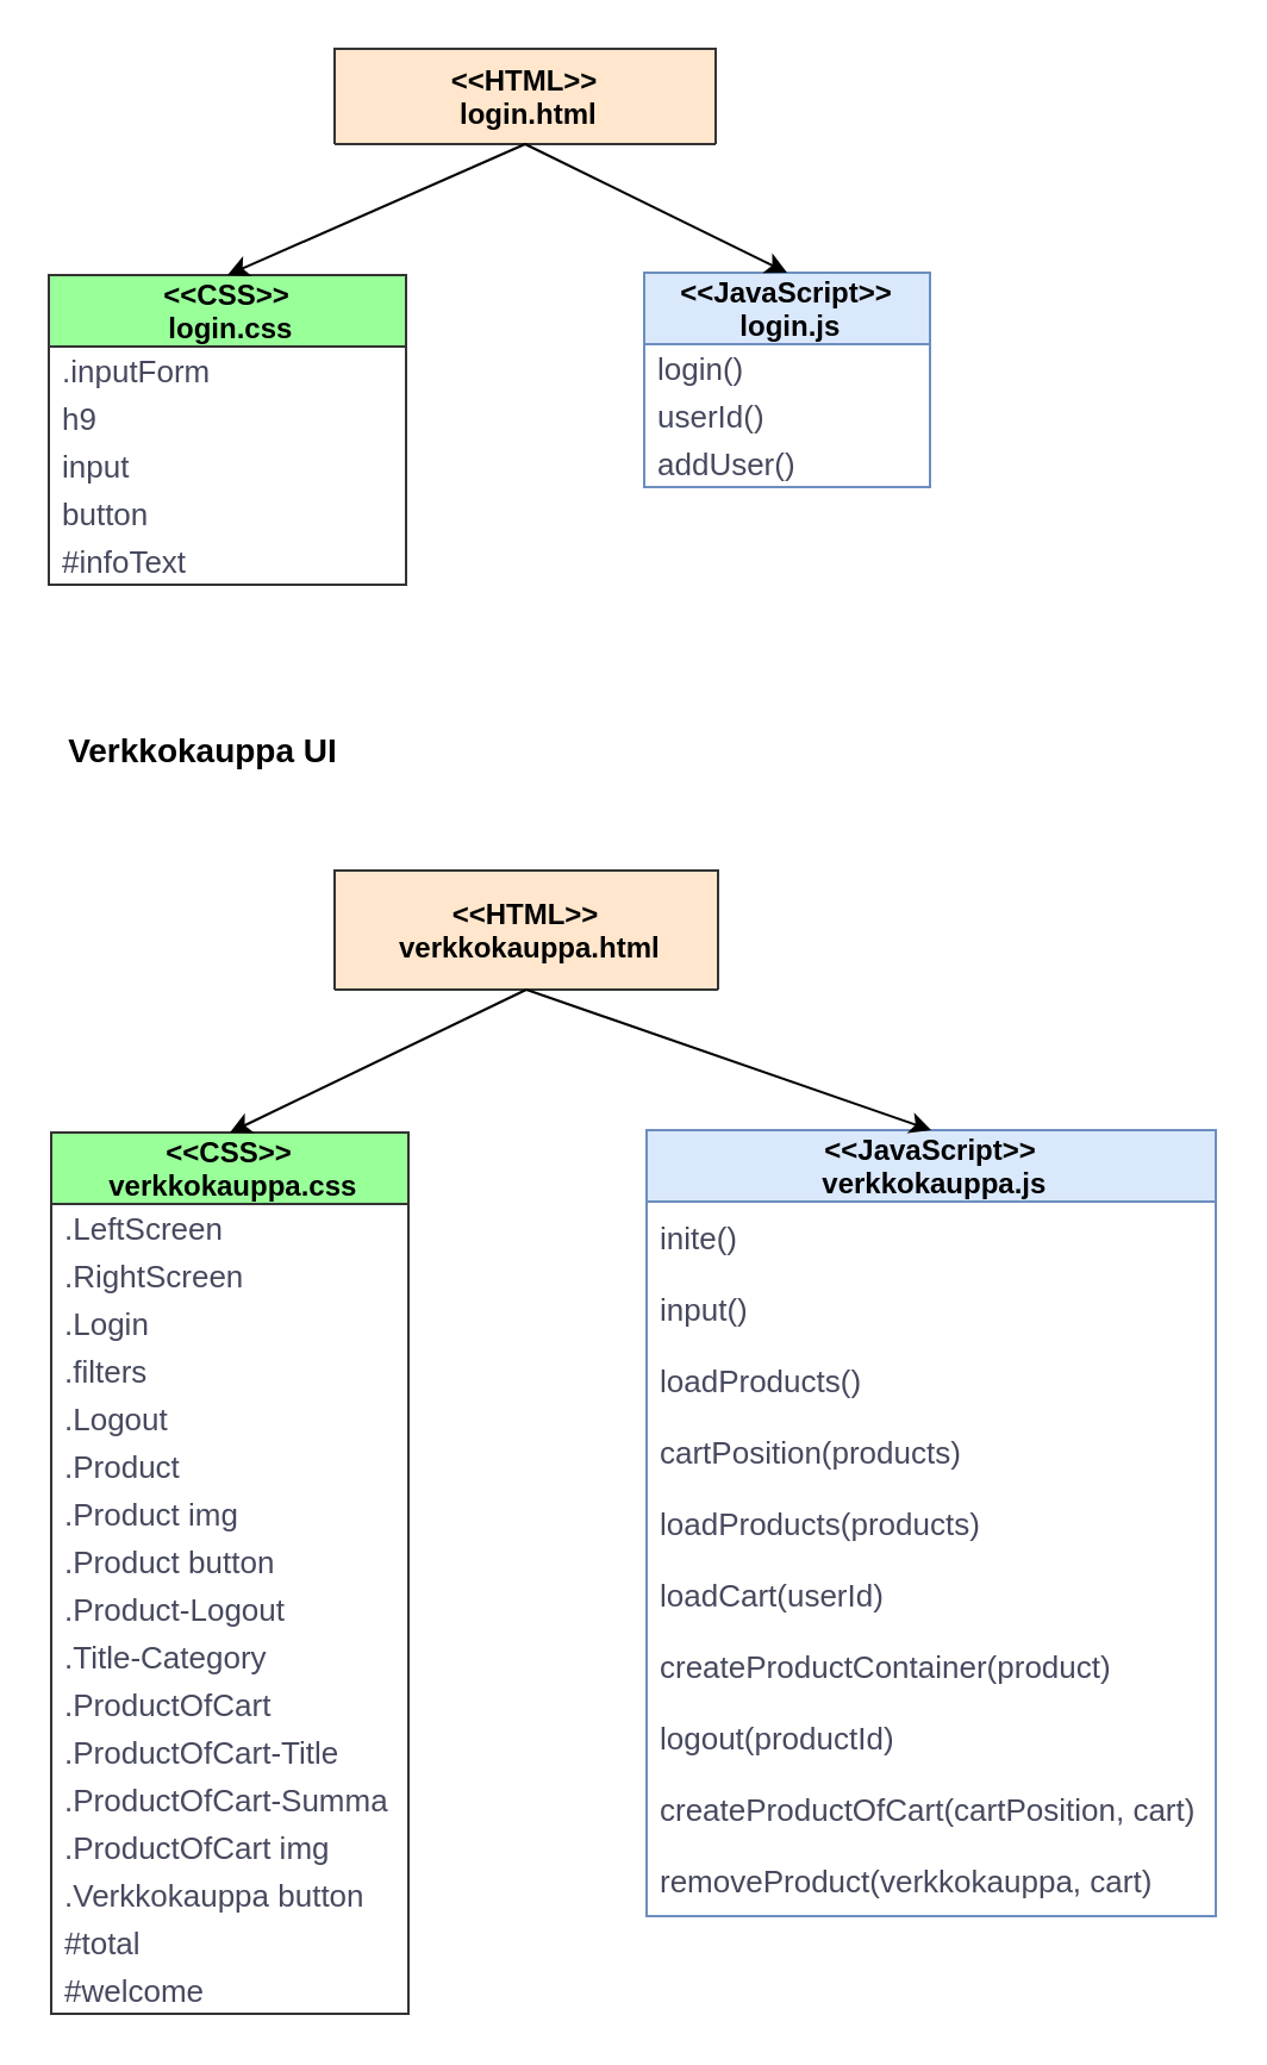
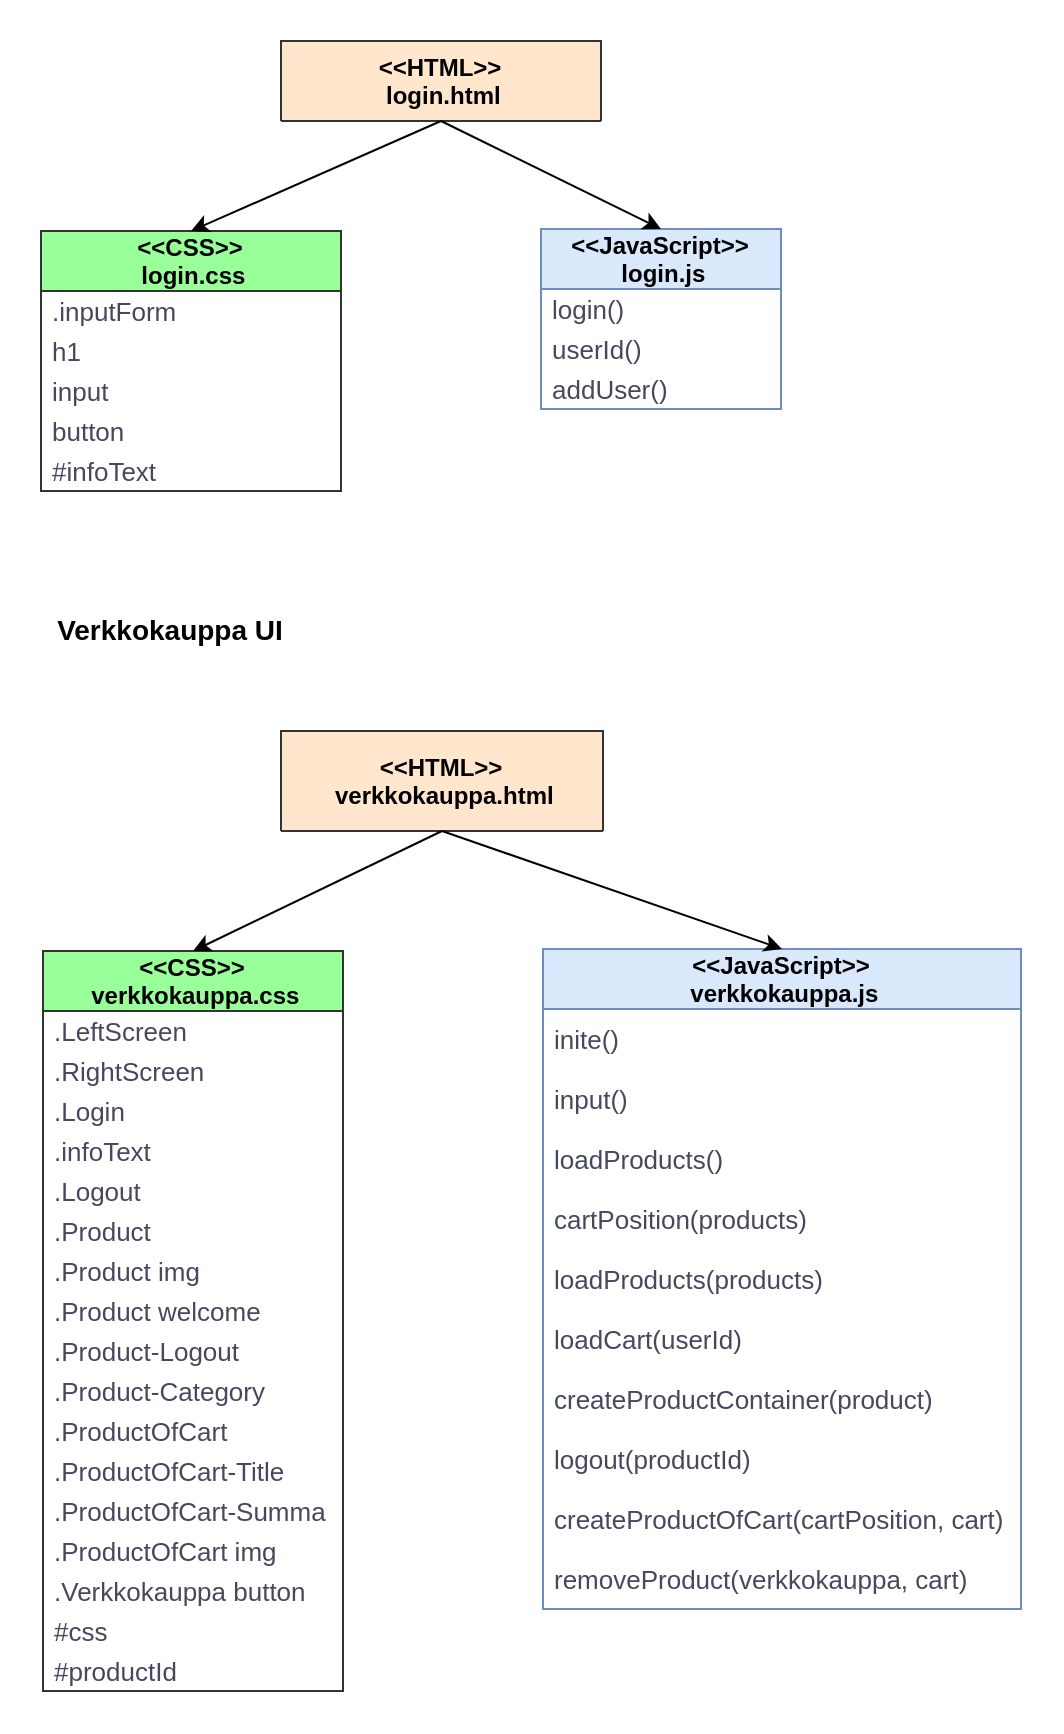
  <mxCell id="0" />
  <mxCell id="1" parent="0" />
  <mxCell id="2" value="&lt;&lt;HTML&gt;&gt;&#10; login.html" style="swimlane;fontStyle=1;childLayout=stackLayout;horizontal=1;startSize=60;horizontalStack=0;resizeParent=1;resizeParentMax=0;resizeLast=0;collapsible=1;marginBottom=0;fillColor=#ffe6cc;strokeColor=#333333;rounded=0;" vertex="1" parent="1"><mxGeometry x="140" y="20" width="160" height="40" as="geometry" /></mxCell>
  <mxCell id="3" value="&lt;&lt;CSS&gt;&gt;&#10; login.css" style="swimlane;fontStyle=1;childLayout=stackLayout;horizontal=1;startSize=30;horizontalStack=0;resizeParent=1;resizeParentMax=0;resizeLast=0;collapsible=1;marginBottom=0;fillColor=#99FF99;strokeColor=#333333;rounded=0;" vertex="1" parent="1"><mxGeometry x="20" y="115" width="150" height="130" as="geometry" /></mxCell>
  <mxCell id="4" value=".inputForm" style="text;strokeColor=none;fillColor=none;align=left;verticalAlign=middle;spacingLeft=4;spacingRight=4;overflow=hidden;points=[[0,0.5],[1,0.5]];portConstraint=eastwest;rotatable=0;fontColor=#46495D;fontSize=13;rounded=0;dashed=1;dashPattern=1 1;" vertex="1" parent="3"><mxGeometry y="30" width="150" height="20" as="geometry" /></mxCell>
- <mxCell id="5" value="h9" style="text;strokeColor=none;fillColor=none;align=left;verticalAlign=middle;spacingLeft=4;spacingRight=4;overflow=hidden;points=[[0,0.5],[1,0.5]];portConstraint=eastwest;rotatable=0;fontColor=#46495D;fontSize=13;rounded=0;" vertex="1" parent="3"><mxGeometry y="50" width="150" height="20" as="geometry" /></mxCell>
+ <mxCell id="5" value="h1" style="text;strokeColor=none;fillColor=none;align=left;verticalAlign=middle;spacingLeft=4;spacingRight=4;overflow=hidden;points=[[0,0.5],[1,0.5]];portConstraint=eastwest;rotatable=0;fontColor=#46495D;fontSize=13;rounded=0;" vertex="1" parent="3"><mxGeometry y="50" width="150" height="20" as="geometry" /></mxCell>
  <mxCell id="6" value="input" style="text;strokeColor=none;fillColor=none;align=left;verticalAlign=middle;spacingLeft=4;spacingRight=4;overflow=hidden;points=[[0,0.5],[1,0.5]];portConstraint=eastwest;rotatable=0;fontColor=#46495D;fontSize=13;rounded=0;" vertex="1" parent="3"><mxGeometry y="70" width="150" height="20" as="geometry" /></mxCell>
  <mxCell id="7" value="button" style="text;strokeColor=none;fillColor=none;align=left;verticalAlign=middle;spacingLeft=4;spacingRight=4;overflow=hidden;points=[[0,0.5],[1,0.5]];portConstraint=eastwest;rotatable=0;fontColor=#46495D;fontSize=13;rounded=0;" vertex="1" parent="3"><mxGeometry y="90" width="150" height="20" as="geometry" /></mxCell>
  <mxCell id="8" value="#infoText" style="text;strokeColor=none;fillColor=none;align=left;verticalAlign=middle;spacingLeft=4;spacingRight=4;overflow=hidden;points=[[0,0.5],[1,0.5]];portConstraint=eastwest;rotatable=0;fontColor=#46495D;fontSize=13;rounded=0;" vertex="1" parent="3"><mxGeometry y="110" width="150" height="20" as="geometry" /></mxCell>
  <mxCell id="9" value="&lt;&lt;JavaScript&gt;&gt;&#10; login.js" style="swimlane;fontStyle=1;childLayout=stackLayout;horizontal=1;startSize=30;horizontalStack=0;resizeParent=1;resizeParentMax=0;resizeLast=0;collapsible=1;marginBottom=0;fillColor=#dae8fc;strokeColor=#6c8ebf;rounded=0;" vertex="1" parent="1"><mxGeometry x="270" y="114" width="120" height="90" as="geometry" /></mxCell>
  <mxCell id="10" value="login()" style="text;strokeColor=none;fillColor=none;align=left;verticalAlign=middle;spacingLeft=4;spacingRight=4;overflow=hidden;points=[[0,0.5],[1,0.5]];portConstraint=eastwest;rotatable=0;fontColor=#46495D;fontSize=13;rounded=0;dashed=1;dashPattern=1 1;" vertex="1" parent="9"><mxGeometry y="30" width="120" height="20" as="geometry" /></mxCell>
  <mxCell id="11" value="userId()" style="text;strokeColor=none;fillColor=none;align=left;verticalAlign=middle;spacingLeft=4;spacingRight=4;overflow=hidden;points=[[0,0.5],[1,0.5]];portConstraint=eastwest;rotatable=0;fontColor=#46495D;fontSize=13;rounded=0;" vertex="1" parent="9"><mxGeometry y="50" width="120" height="20" as="geometry" /></mxCell>
  <mxCell id="12" value="addUser()" style="text;strokeColor=none;fillColor=none;align=left;verticalAlign=middle;spacingLeft=4;spacingRight=4;overflow=hidden;points=[[0,0.5],[1,0.5]];portConstraint=eastwest;rotatable=0;fontColor=#46495D;fontSize=13;rounded=0;" vertex="1" parent="9"><mxGeometry y="70" width="120" height="20" as="geometry" /></mxCell>
  <mxCell id="13" value="" style="endArrow=classic;html=1;rounded=0;exitX=0.5;exitY=1;exitDx=0;exitDy=0;entryX=0.5;entryY=0;entryDx=0;entryDy=0;" edge="1" parent="1" source="2" target="3"><mxGeometry width="50" height="50" relative="1" as="geometry"><mxPoint x="180" y="64" as="sourcePoint" /><mxPoint x="100" y="114" as="targetPoint" /></mxGeometry></mxCell>
  <mxCell id="14" value="" style="endArrow=classic;html=1;rounded=0;exitX=0.5;exitY=1;exitDx=0;exitDy=0;entryX=0.5;entryY=0;entryDx=0;entryDy=0;" edge="1" parent="1" source="2" target="9"><mxGeometry width="50" height="50" relative="1" as="geometry"><mxPoint x="190" y="74" as="sourcePoint" /><mxPoint x="100" y="134" as="targetPoint" /></mxGeometry></mxCell>
  <mxCell id="15" value="&lt;&lt;HTML&gt;&gt;&#10; verkkokauppa.html" style="swimlane;fontStyle=1;childLayout=stackLayout;horizontal=1;startSize=59;horizontalStack=0;resizeParent=1;resizeParentMax=0;resizeLast=0;collapsible=1;marginBottom=0;fillColor=#ffe6cc;strokeColor=#333333;rounded=0;" vertex="1" parent="1"><mxGeometry x="140" y="365" width="161" height="50" as="geometry" /></mxCell>
  <mxCell id="16" value="&lt;&lt;CSS&gt;&gt;&#10; verkkokauppa.css" style="swimlane;fontStyle=1;childLayout=stackLayout;horizontal=1;startSize=30;horizontalStack=0;resizeParent=1;resizeParentMax=0;resizeLast=0;collapsible=1;marginBottom=0;fillColor=#99FF99;strokeColor=#333333;rounded=0;" vertex="1" parent="1"><mxGeometry x="21" y="475" width="150" height="370" as="geometry" /></mxCell>
  <mxCell id="17" value=".LeftScreen" style="text;strokeColor=none;fillColor=none;align=left;verticalAlign=middle;spacingLeft=4;spacingRight=4;overflow=hidden;points=[[0,0.5],[1,0.5]];portConstraint=eastwest;rotatable=0;fontColor=#46495D;fontSize=13;rounded=0;dashed=1;dashPattern=1 1;" vertex="1" parent="16"><mxGeometry y="30" width="150" height="20" as="geometry" /></mxCell>
  <mxCell id="18" value=".RightScreen" style="text;strokeColor=none;fillColor=none;align=left;verticalAlign=middle;spacingLeft=4;spacingRight=4;overflow=hidden;points=[[0,0.5],[1,0.5]];portConstraint=eastwest;rotatable=0;fontColor=#46495D;fontSize=13;rounded=0;dashed=1;dashPattern=1 1;" vertex="1" parent="16"><mxGeometry y="50" width="150" height="20" as="geometry" /></mxCell>
  <mxCell id="19" value=".Login" style="text;strokeColor=none;fillColor=none;align=left;verticalAlign=middle;spacingLeft=4;spacingRight=4;overflow=hidden;points=[[0,0.5],[1,0.5]];portConstraint=eastwest;rotatable=0;fontColor=#46495D;fontSize=13;rounded=0;" vertex="1" parent="16"><mxGeometry y="70" width="150" height="20" as="geometry" /></mxCell>
- <mxCell id="20" value=".filters" style="text;strokeColor=none;fillColor=none;align=left;verticalAlign=middle;spacingLeft=4;spacingRight=4;overflow=hidden;points=[[0,0.5],[1,0.5]];portConstraint=eastwest;rotatable=0;fontColor=#46495D;fontSize=13;rounded=0;" vertex="1" parent="16"><mxGeometry y="90" width="150" height="20" as="geometry" /></mxCell>
+ <mxCell id="20" value=".infoText" style="text;strokeColor=none;fillColor=none;align=left;verticalAlign=middle;spacingLeft=4;spacingRight=4;overflow=hidden;points=[[0,0.5],[1,0.5]];portConstraint=eastwest;rotatable=0;fontColor=#46495D;fontSize=13;rounded=0;" vertex="1" parent="16"><mxGeometry y="90" width="150" height="20" as="geometry" /></mxCell>
  <mxCell id="21" value=".Logout" style="text;strokeColor=none;fillColor=none;align=left;verticalAlign=middle;spacingLeft=4;spacingRight=4;overflow=hidden;points=[[0,0.5],[1,0.5]];portConstraint=eastwest;rotatable=0;fontColor=#46495D;fontSize=13;rounded=0;" vertex="1" parent="16"><mxGeometry y="110" width="150" height="20" as="geometry" /></mxCell>
  <mxCell id="22" value=".Product" style="text;strokeColor=none;fillColor=none;align=left;verticalAlign=middle;spacingLeft=4;spacingRight=4;overflow=hidden;points=[[0,0.5],[1,0.5]];portConstraint=eastwest;rotatable=0;fontColor=#46495D;fontSize=13;rounded=0;" vertex="1" parent="16"><mxGeometry y="130" width="150" height="20" as="geometry" /></mxCell>
  <mxCell id="23" value=".Product img" style="text;strokeColor=none;fillColor=none;align=left;verticalAlign=middle;spacingLeft=4;spacingRight=4;overflow=hidden;points=[[0,0.5],[1,0.5]];portConstraint=eastwest;rotatable=0;fontColor=#46495D;fontSize=13;rounded=0;" vertex="1" parent="16"><mxGeometry y="150" width="150" height="20" as="geometry" /></mxCell>
- <mxCell id="24" value=".Product button" style="text;strokeColor=none;fillColor=none;align=left;verticalAlign=middle;spacingLeft=4;spacingRight=4;overflow=hidden;points=[[0,0.5],[1,0.5]];portConstraint=eastwest;rotatable=0;fontColor=#46495D;fontSize=13;rounded=0;" vertex="1" parent="16"><mxGeometry y="170" width="150" height="20" as="geometry" /></mxCell>
+ <mxCell id="24" value=".Product welcome" style="text;strokeColor=none;fillColor=none;align=left;verticalAlign=middle;spacingLeft=4;spacingRight=4;overflow=hidden;points=[[0,0.5],[1,0.5]];portConstraint=eastwest;rotatable=0;fontColor=#46495D;fontSize=13;rounded=0;" vertex="1" parent="16"><mxGeometry y="170" width="150" height="20" as="geometry" /></mxCell>
  <mxCell id="25" value=".Product-Logout" style="text;strokeColor=none;fillColor=none;align=left;verticalAlign=middle;spacingLeft=4;spacingRight=4;overflow=hidden;points=[[0,0.5],[1,0.5]];portConstraint=eastwest;rotatable=0;fontColor=#46495D;fontSize=13;rounded=0;" vertex="1" parent="16"><mxGeometry y="190" width="150" height="20" as="geometry" /></mxCell>
- <mxCell id="26" value=".Title-Category" style="text;strokeColor=none;fillColor=none;align=left;verticalAlign=middle;spacingLeft=4;spacingRight=4;overflow=hidden;points=[[0,0.5],[1,0.5]];portConstraint=eastwest;rotatable=0;fontColor=#46495D;fontSize=13;rounded=0;" vertex="1" parent="16"><mxGeometry y="210" width="150" height="20" as="geometry" /></mxCell>
+ <mxCell id="26" value=".Product-Category" style="text;strokeColor=none;fillColor=none;align=left;verticalAlign=middle;spacingLeft=4;spacingRight=4;overflow=hidden;points=[[0,0.5],[1,0.5]];portConstraint=eastwest;rotatable=0;fontColor=#46495D;fontSize=13;rounded=0;" vertex="1" parent="16"><mxGeometry y="210" width="150" height="20" as="geometry" /></mxCell>
  <mxCell id="27" value=".ProductOfCart" style="text;strokeColor=none;fillColor=none;align=left;verticalAlign=middle;spacingLeft=4;spacingRight=4;overflow=hidden;points=[[0,0.5],[1,0.5]];portConstraint=eastwest;rotatable=0;fontColor=#46495D;fontSize=13;rounded=0;" vertex="1" parent="16"><mxGeometry y="230" width="150" height="20" as="geometry" /></mxCell>
  <mxCell id="28" value=".ProductOfCart-Title" style="text;strokeColor=none;fillColor=none;align=left;verticalAlign=middle;spacingLeft=4;spacingRight=4;overflow=hidden;points=[[0,0.5],[1,0.5]];portConstraint=eastwest;rotatable=0;fontColor=#46495D;fontSize=13;rounded=0;" vertex="1" parent="16"><mxGeometry y="250" width="150" height="20" as="geometry" /></mxCell>
  <mxCell id="29" value=".ProductOfCart-Summa" style="text;strokeColor=none;fillColor=none;align=left;verticalAlign=middle;spacingLeft=4;spacingRight=4;overflow=hidden;points=[[0,0.5],[1,0.5]];portConstraint=eastwest;rotatable=0;fontColor=#46495D;fontSize=13;rounded=0;" vertex="1" parent="16"><mxGeometry y="270" width="150" height="20" as="geometry" /></mxCell>
  <mxCell id="30" value=".ProductOfCart img" style="text;strokeColor=none;fillColor=none;align=left;verticalAlign=middle;spacingLeft=4;spacingRight=4;overflow=hidden;points=[[0,0.5],[1,0.5]];portConstraint=eastwest;rotatable=0;fontColor=#46495D;fontSize=13;rounded=0;" vertex="1" parent="16"><mxGeometry y="290" width="150" height="20" as="geometry" /></mxCell>
  <mxCell id="31" value=".Verkkokauppa button" style="text;strokeColor=none;fillColor=none;align=left;verticalAlign=middle;spacingLeft=4;spacingRight=4;overflow=hidden;points=[[0,0.5],[1,0.5]];portConstraint=eastwest;rotatable=0;fontColor=#46495D;fontSize=13;rounded=0;" vertex="1" parent="16"><mxGeometry y="310" width="150" height="20" as="geometry" /></mxCell>
- <mxCell id="32" value="#total" style="text;strokeColor=none;fillColor=none;align=left;verticalAlign=middle;spacingLeft=4;spacingRight=4;overflow=hidden;points=[[0,0.5],[1,0.5]];portConstraint=eastwest;rotatable=0;fontColor=#46495D;fontSize=13;rounded=0;" vertex="1" parent="16"><mxGeometry y="330" width="150" height="20" as="geometry" /></mxCell>
- <mxCell id="33" value="#welcome" style="text;strokeColor=none;fillColor=none;align=left;verticalAlign=middle;spacingLeft=4;spacingRight=4;overflow=hidden;points=[[0,0.5],[1,0.5]];portConstraint=eastwest;rotatable=0;fontColor=#46495D;fontSize=13;rounded=0;" vertex="1" parent="16"><mxGeometry y="350" width="150" height="20" as="geometry" /></mxCell>
+ <mxCell id="32" value="#css" style="text;strokeColor=none;fillColor=none;align=left;verticalAlign=middle;spacingLeft=4;spacingRight=4;overflow=hidden;points=[[0,0.5],[1,0.5]];portConstraint=eastwest;rotatable=0;fontColor=#46495D;fontSize=13;rounded=0;" vertex="1" parent="16"><mxGeometry y="330" width="150" height="20" as="geometry" /></mxCell>
+ <mxCell id="33" value="#productId" style="text;strokeColor=none;fillColor=none;align=left;verticalAlign=middle;spacingLeft=4;spacingRight=4;overflow=hidden;points=[[0,0.5],[1,0.5]];portConstraint=eastwest;rotatable=0;fontColor=#46495D;fontSize=13;rounded=0;" vertex="1" parent="16"><mxGeometry y="350" width="150" height="20" as="geometry" /></mxCell>
  <mxCell id="34" value="&lt;&lt;JavaScript&gt;&gt;&#10; verkkokauppa.js" style="swimlane;fontStyle=1;childLayout=stackLayout;horizontal=1;startSize=30;horizontalStack=0;resizeParent=1;resizeParentMax=0;resizeLast=0;collapsible=1;marginBottom=0;fillColor=#dae8fc;strokeColor=#6c8ebf;rounded=0;" vertex="1" parent="1"><mxGeometry x="271" y="474" width="239" height="330" as="geometry" /></mxCell>
  <mxCell id="35" value="inite()" style="text;strokeColor=none;fillColor=none;align=left;verticalAlign=middle;spacingLeft=4;spacingRight=4;overflow=hidden;points=[[0,0.5],[1,0.5]];portConstraint=eastwest;rotatable=0;fontColor=#46495D;fontSize=13;rounded=0;dashed=1;dashPattern=1 1;" vertex="1" parent="34"><mxGeometry y="30" width="239" height="30" as="geometry" /></mxCell>
  <mxCell id="36" value="input()" style="text;strokeColor=none;fillColor=none;align=left;verticalAlign=middle;spacingLeft=4;spacingRight=4;overflow=hidden;points=[[0,0.5],[1,0.5]];portConstraint=eastwest;rotatable=0;fontColor=#46495D;fontSize=13;rounded=0;" vertex="1" parent="34"><mxGeometry y="60" width="239" height="30" as="geometry" /></mxCell>
  <mxCell id="37" value="loadProducts()" style="text;strokeColor=none;fillColor=none;align=left;verticalAlign=middle;spacingLeft=4;spacingRight=4;overflow=hidden;points=[[0,0.5],[1,0.5]];portConstraint=eastwest;rotatable=0;fontColor=#46495D;fontSize=13;rounded=0;" vertex="1" parent="34"><mxGeometry y="90" width="239" height="30" as="geometry" /></mxCell>
  <mxCell id="38" value="cartPosition(products)" style="text;strokeColor=none;fillColor=none;align=left;verticalAlign=middle;spacingLeft=4;spacingRight=4;overflow=hidden;points=[[0,0.5],[1,0.5]];portConstraint=eastwest;rotatable=0;fontColor=#46495D;fontSize=13;rounded=0;" vertex="1" parent="34"><mxGeometry y="120" width="239" height="30" as="geometry" /></mxCell>
  <mxCell id="39" value="loadProducts(products)" style="text;strokeColor=none;fillColor=none;align=left;verticalAlign=middle;spacingLeft=4;spacingRight=4;overflow=hidden;points=[[0,0.5],[1,0.5]];portConstraint=eastwest;rotatable=0;fontColor=#46495D;fontSize=13;rounded=0;" vertex="1" parent="34"><mxGeometry y="150" width="239" height="30" as="geometry" /></mxCell>
  <mxCell id="40" value="loadCart(userId)" style="text;strokeColor=none;fillColor=none;align=left;verticalAlign=middle;spacingLeft=4;spacingRight=4;overflow=hidden;points=[[0,0.5],[1,0.5]];portConstraint=eastwest;rotatable=0;fontColor=#46495D;fontSize=13;rounded=0;" vertex="1" parent="34"><mxGeometry y="180" width="239" height="30" as="geometry" /></mxCell>
  <mxCell id="41" value="createProductContainer(product)" style="text;strokeColor=none;fillColor=none;align=left;verticalAlign=middle;spacingLeft=4;spacingRight=4;overflow=hidden;points=[[0,0.5],[1,0.5]];portConstraint=eastwest;rotatable=0;fontColor=#46495D;fontSize=13;rounded=0;" vertex="1" parent="34"><mxGeometry y="210" width="239" height="30" as="geometry" /></mxCell>
  <mxCell id="42" value="logout(productId)" style="text;strokeColor=none;fillColor=none;align=left;verticalAlign=middle;spacingLeft=4;spacingRight=4;overflow=hidden;points=[[0,0.5],[1,0.5]];portConstraint=eastwest;rotatable=0;fontColor=#46495D;fontSize=13;rounded=0;" vertex="1" parent="34"><mxGeometry y="240" width="239" height="30" as="geometry" /></mxCell>
  <mxCell id="43" value="createProductOfCart(cartPosition, cart)" style="text;strokeColor=none;fillColor=none;align=left;verticalAlign=middle;spacingLeft=4;spacingRight=4;overflow=hidden;points=[[0,0.5],[1,0.5]];portConstraint=eastwest;rotatable=0;fontColor=#46495D;fontSize=13;rounded=0;" vertex="1" parent="34"><mxGeometry y="270" width="239" height="30" as="geometry" /></mxCell>
  <mxCell id="44" value="removeProduct(verkkokauppa, cart)" style="text;strokeColor=none;fillColor=none;align=left;verticalAlign=middle;spacingLeft=4;spacingRight=4;overflow=hidden;points=[[0,0.5],[1,0.5]];portConstraint=eastwest;rotatable=0;fontColor=#46495D;fontSize=13;rounded=0;" vertex="1" parent="34"><mxGeometry y="300" width="239" height="30" as="geometry" /></mxCell>
  <mxCell id="45" value="" style="endArrow=classic;html=1;rounded=0;exitX=0.5;exitY=1;exitDx=0;exitDy=0;entryX=0.5;entryY=0;entryDx=0;entryDy=0;" edge="1" parent="1" source="15" target="16"><mxGeometry width="50" height="50" relative="1" as="geometry"><mxPoint x="181" y="424" as="sourcePoint" /><mxPoint x="101" y="474" as="targetPoint" /></mxGeometry></mxCell>
  <mxCell id="46" value="" style="endArrow=classic;html=1;rounded=0;exitX=0.5;exitY=1;exitDx=0;exitDy=0;entryX=0.5;entryY=0;entryDx=0;entryDy=0;" edge="1" parent="1" source="15" target="34"><mxGeometry width="50" height="50" relative="1" as="geometry"><mxPoint x="191" y="434" as="sourcePoint" /><mxPoint x="101" y="494" as="targetPoint" /></mxGeometry></mxCell>
  <mxCell id="47" value="Verkkokauppa UI" style="text;html=1;strokeColor=none;fillColor=none;align=center;verticalAlign=middle;whiteSpace=wrap;rounded=0;fontStyle=1;fontSize=14;" vertex="1" parent="1"><mxGeometry x="20" y="300" width="130" height="30" as="geometry" /></mxCell>
